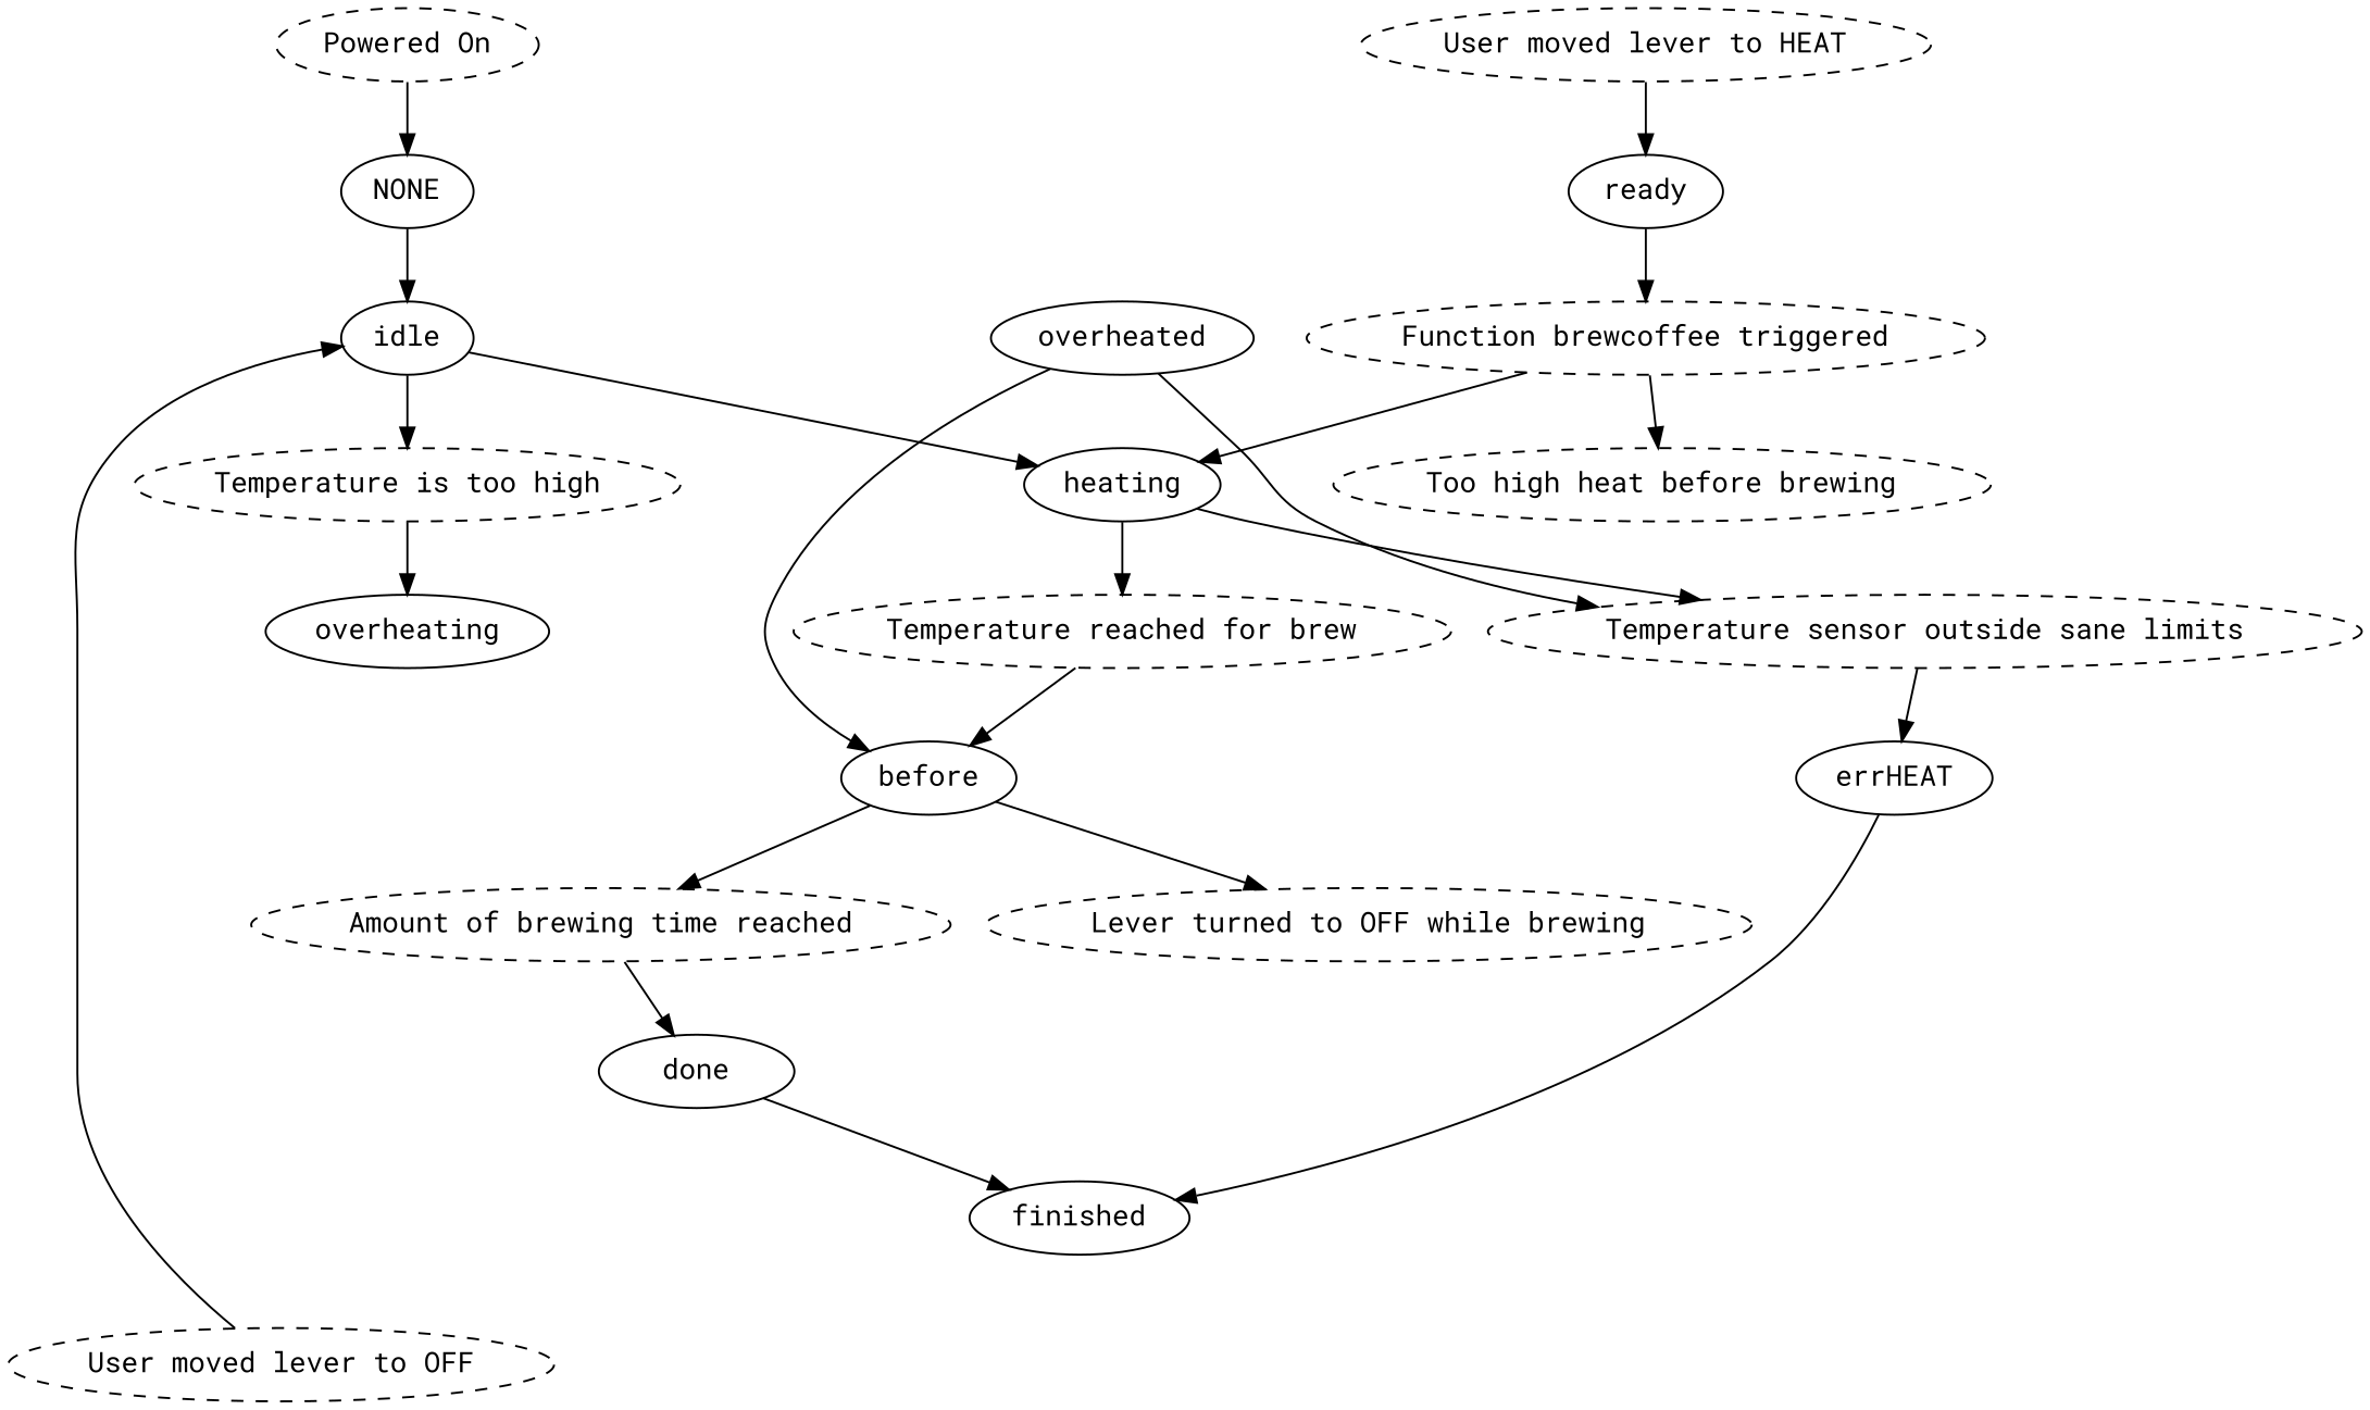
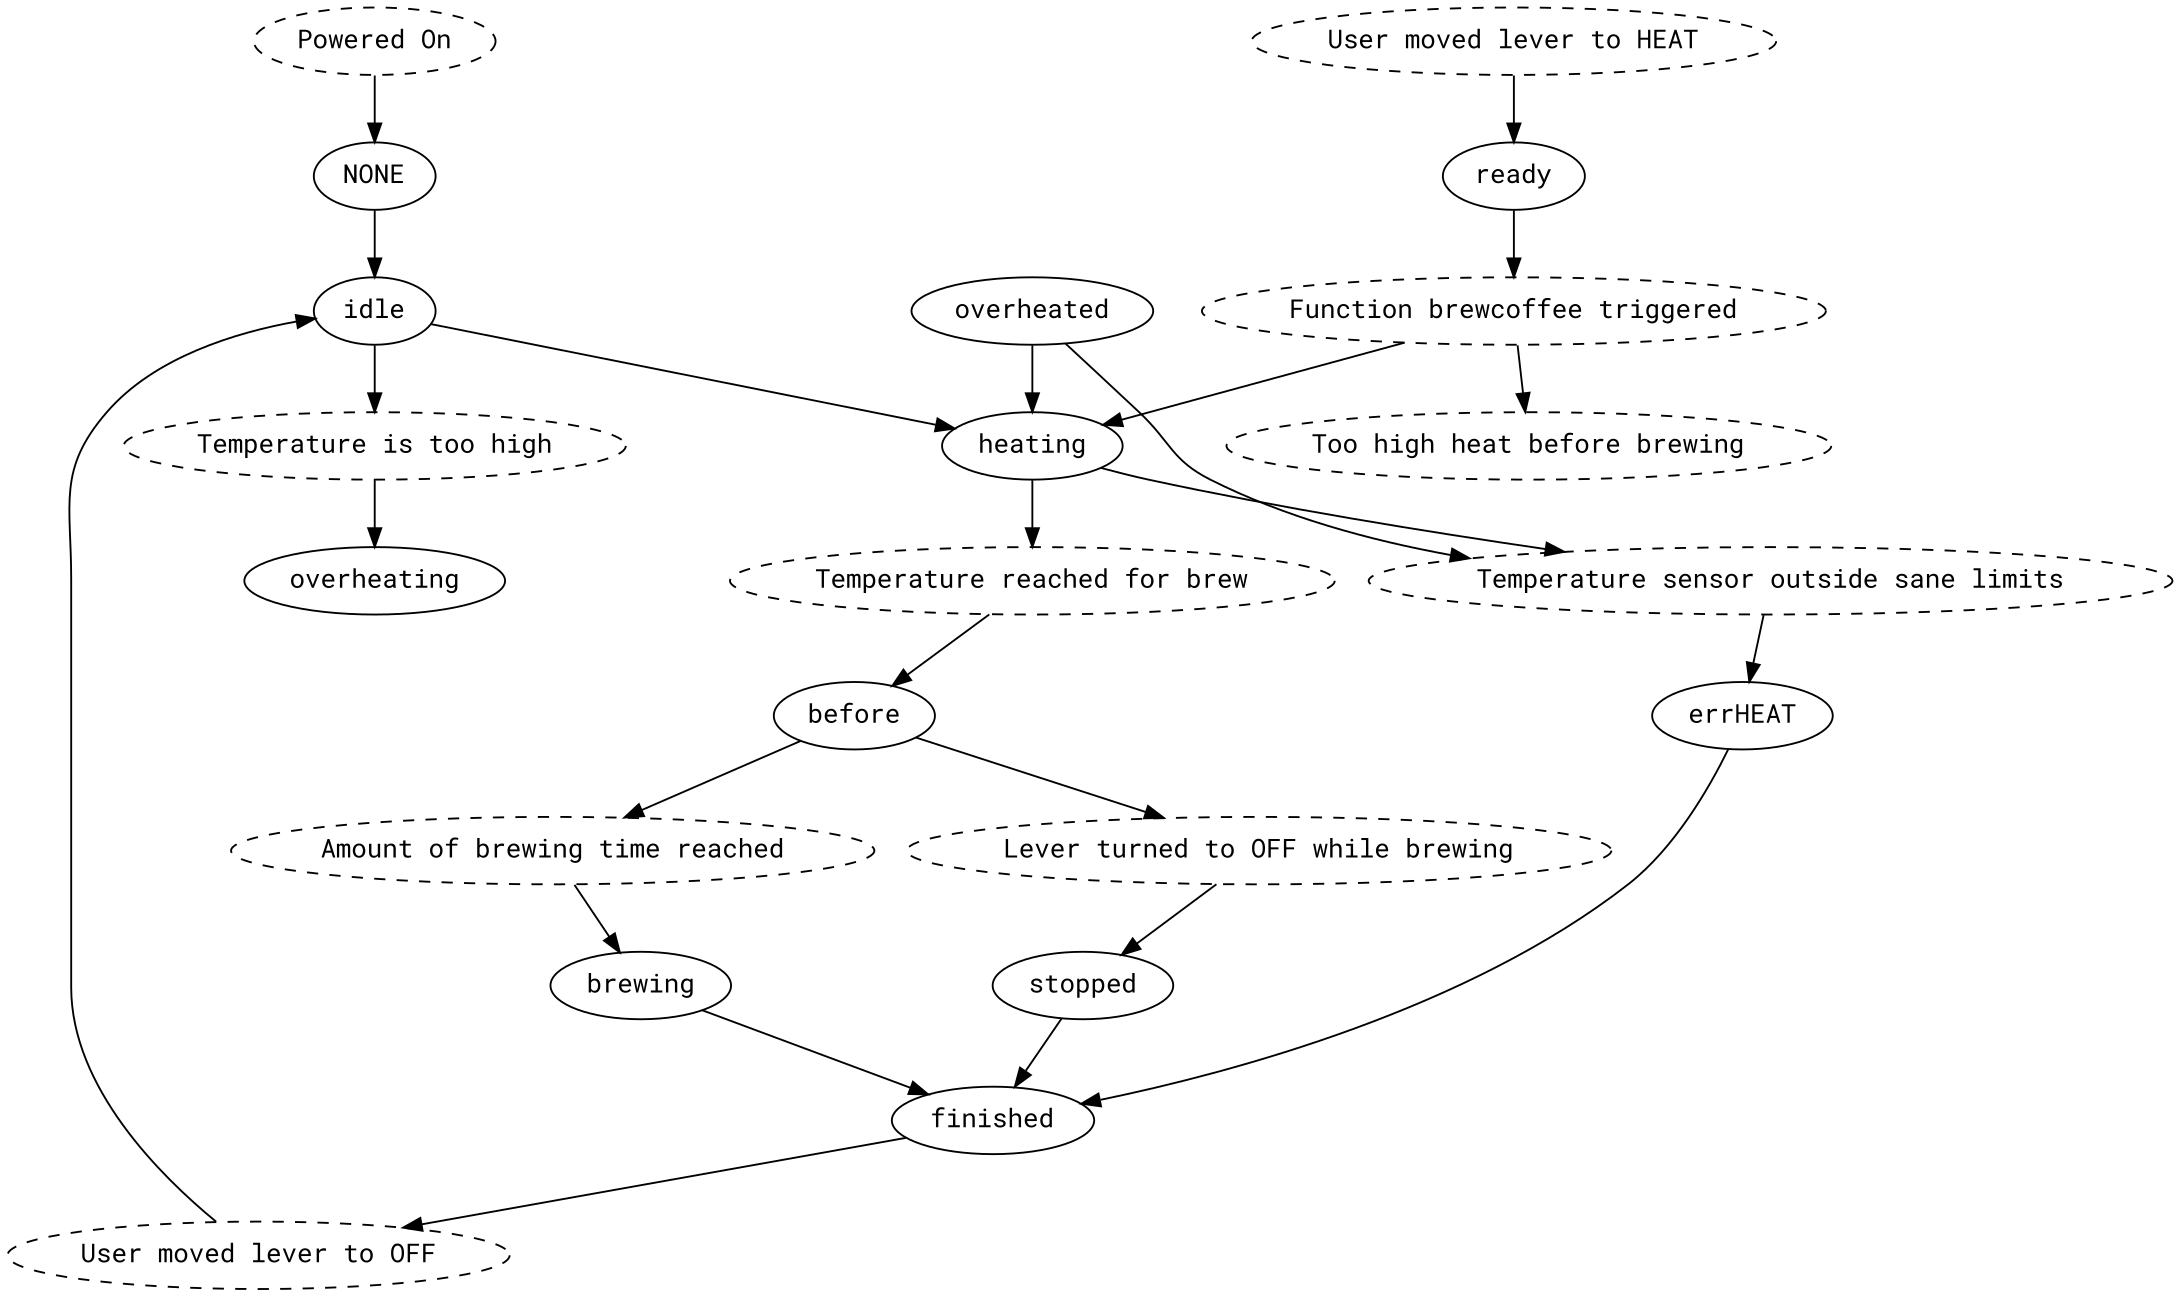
  digraph {
    compound=true
    fontname="Roboto Mono"
    node [fontname="Roboto Mono"]
    edge [fontname="Roboto Mono"]
    NONE
    idle
    "Temperature is too high" [style=dashed]
    heating
    "User moved lever to HEAT" [style=dashed]
    ready
    overheating
    "Temperature sensor outside sane limits" [style=dashed]
    errHEAT
    "Temperature reached for brew" [style=dashed]
    n11 [label=before]
    overheated
    "Lever turned to OFF while brewing" [style=dashed]
    "Amount of brewing time reached" [style=dashed]
    finished
    "User moved lever to OFF" [style=dashed]
-   done
+   stopped
+   done [label=brewing]
    "Function brewcoffee triggered" [style=dashed]
    "Too high heat before brewing" [style=dashed]
    "Powered On" [style=dashed]
    NONE -> idle
    idle -> "Temperature is too high"
    idle -> heating
    "Temperature is too high" -> overheating
    heating -> "Temperature sensor outside sane limits"
    heating -> "Temperature reached for brew"
    "User moved lever to HEAT" -> ready
    ready -> "Function brewcoffee triggered"
    "Temperature sensor outside sane limits" -> errHEAT
    errHEAT -> finished
    "Temperature reached for brew" -> n11
    n11 -> "Lever turned to OFF while brewing"
    n11 -> "Amount of brewing time reached"
    overheated -> "Temperature sensor outside sane limits"
-   overheated -> n11
+   overheated -> heating
+   "Lever turned to OFF while brewing" -> stopped
    "Amount of brewing time reached" -> done
+   finished -> "User moved lever to OFF"
    "User moved lever to OFF" -> idle
+   stopped -> finished
    done -> finished
    "Function brewcoffee triggered" -> heating
    "Function brewcoffee triggered" -> "Too high heat before brewing"
    "Powered On" -> NONE
  }
